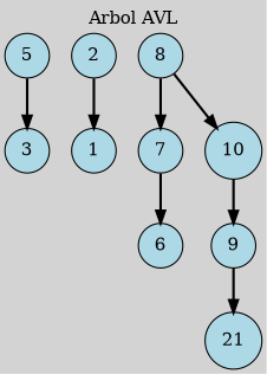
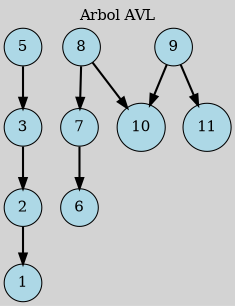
  digraph {
    bgcolor=lightgrey
    label="Arbol AVL"
    labeljust=c
    labelloc=t
    rankdir=TB
    node [fillcolor=lightblue shape=circle style=filled]
    edge [color=black penwidth=2]
    5
    3
    2
    8
    7
    10
    1
    6
    9
-   11 [label=21]
+   11
    5 -> 3
+   3 -> 2
    2 -> 1
    8 -> 7
    8 -> 10
    7 -> 6
-   10 -> 9
+   9 -> 10
    9 -> 11
  }
